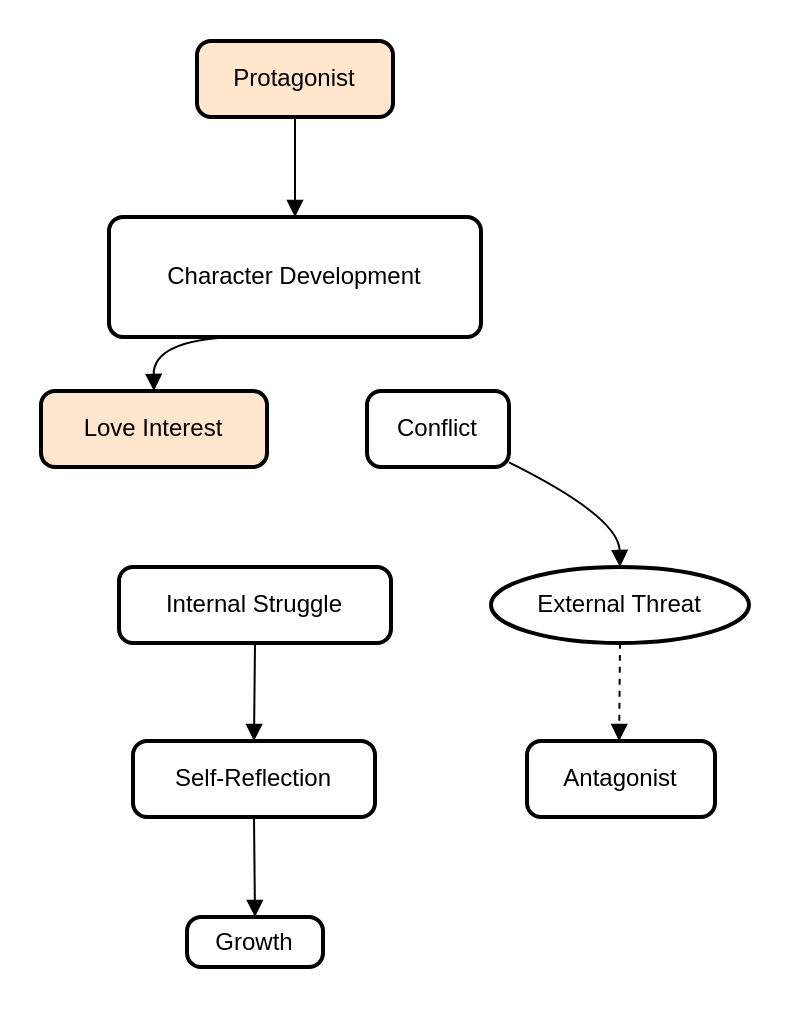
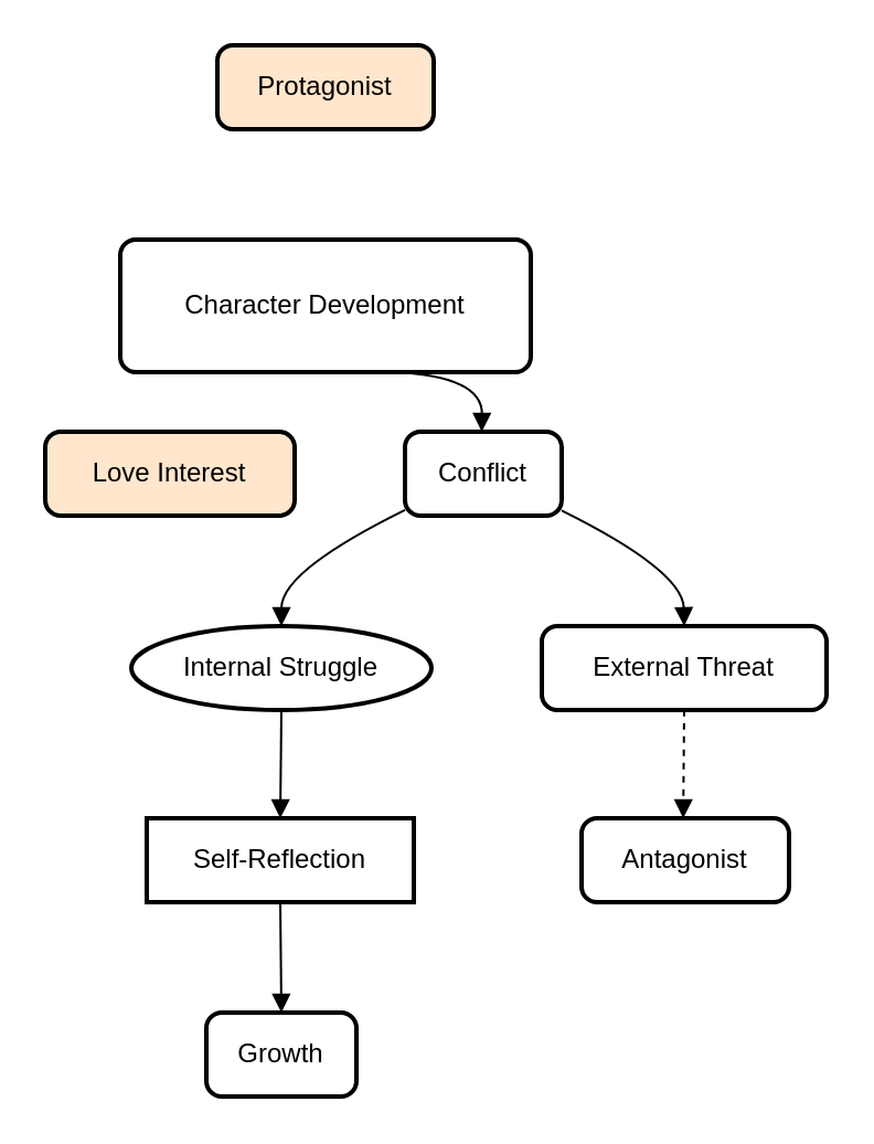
  <mxCell id="0" />
  <mxCell id="1" parent="0" />
  <mxCell id="2" value="Protagonist" style="rounded=1;absoluteArcSize=1;arcSize=14;whiteSpace=wrap;strokeWidth=2;fillColor=#ffe6cc;" vertex="1" parent="1"><mxGeometry x="98" y="20" width="98" height="38" as="geometry" /></mxCell>
  <mxCell id="3" value="Character Development" style="rounded=1;absoluteArcSize=1;arcSize=14;whiteSpace=wrap;strokeWidth=2;" vertex="1" parent="1"><mxGeometry x="54" y="108" width="186" height="60" as="geometry" /></mxCell>
  <mxCell id="4" value="Love Interest" style="rounded=1;absoluteArcSize=1;arcSize=14;whiteSpace=wrap;strokeWidth=2;fillColor=#ffe6cc;" vertex="1" parent="1"><mxGeometry x="20" y="195" width="113" height="38" as="geometry" /></mxCell>
  <mxCell id="5" value="Conflict" style="rounded=1;absoluteArcSize=1;arcSize=14;whiteSpace=wrap;strokeWidth=2;" vertex="1" parent="1"><mxGeometry x="183" y="195" width="71" height="38" as="geometry" /></mxCell>
- <mxCell id="6" value="Internal Struggle" style="rounded=1;absoluteArcSize=1;arcSize=14;whiteSpace=wrap;strokeWidth=2;" vertex="1" parent="1"><mxGeometry x="59" y="283" width="136" height="38" as="geometry" /></mxCell>
- <mxCell id="7" value="External Threat" style="ellipse;absoluteArcSize=1;arcSize=14;whiteSpace=wrap;strokeWidth=2;" vertex="1" parent="1"><mxGeometry x="245" y="283" width="129" height="38" as="geometry" /></mxCell>
- <mxCell id="8" value="Self-Reflection" style="rounded=1;absoluteArcSize=1;arcSize=14;whiteSpace=wrap;strokeWidth=2;" vertex="1" parent="1"><mxGeometry x="66" y="370" width="121" height="38" as="geometry" /></mxCell>
- <mxCell id="9" value="Growth" style="rounded=1;absoluteArcSize=1;arcSize=14;whiteSpace=wrap;strokeWidth=2;" vertex="1" parent="1"><mxGeometry x="93" y="458" width="68" height="25" as="geometry" /></mxCell>
+ <mxCell id="6" value="Internal Struggle" style="ellipse;absoluteArcSize=1;arcSize=14;whiteSpace=wrap;strokeWidth=2;" vertex="1" parent="1"><mxGeometry x="59" y="283" width="136" height="38" as="geometry" /></mxCell>
+ <mxCell id="7" value="External Threat" style="rounded=1;absoluteArcSize=1;arcSize=14;whiteSpace=wrap;strokeWidth=2;" vertex="1" parent="1"><mxGeometry x="245" y="283" width="129" height="38" as="geometry" /></mxCell>
+ <mxCell id="8" value="Self-Reflection" style="absoluteArcSize=1;arcSize=14;whiteSpace=wrap;strokeWidth=2;rounded=0;" vertex="1" parent="1"><mxGeometry x="66" y="370" width="121" height="38" as="geometry" /></mxCell>
+ <mxCell id="9" value="Growth" style="rounded=1;absoluteArcSize=1;arcSize=14;whiteSpace=wrap;strokeWidth=2;" vertex="1" parent="1"><mxGeometry x="93" y="458" width="68" height="38" as="geometry" /></mxCell>
  <mxCell id="10" value="Antagonist" style="rounded=1;absoluteArcSize=1;arcSize=14;whiteSpace=wrap;strokeWidth=2;" vertex="1" parent="1"><mxGeometry x="263" y="370" width="94" height="38" as="geometry" /></mxCell>
- <mxCell id="11" value="" style="curved=1;startArrow=none;endArrow=block;exitX=0.5;exitY=0.99;entryX=0.5;entryY=-0.01;rounded=0;" edge="1" parent="1" source="2" target="3"><mxGeometry relative="1" as="geometry"><Array as="points" /></mxGeometry></mxCell>
- <mxCell id="12" value="" style="curved=1;startArrow=none;endArrow=block;exitX=0.34;exitY=0.97;entryX=0.5;entryY=0;rounded=0;" edge="1" parent="1" source="3" target="4"><mxGeometry relative="1" as="geometry"><Array as="points"><mxPoint x="76" y="170" /></Array></mxGeometry></mxCell>
+ <mxCell id="13" value="" style="curved=1;startArrow=none;endArrow=block;exitX=0.66;exitY=0.97;entryX=0.49;entryY=0;rounded=0;" edge="1" parent="1" source="3" target="5"><mxGeometry relative="1" as="geometry"><Array as="points"><mxPoint x="218" y="170" /></Array></mxGeometry></mxCell>
+ <mxCell id="14" value="" style="curved=1;startArrow=none;endArrow=block;exitX=-0.01;exitY=0.94;entryX=0.5;entryY=-0.01;rounded=0;" edge="1" parent="1" source="5" target="6"><mxGeometry relative="1" as="geometry"><Array as="points"><mxPoint x="127" y="258" /></Array></mxGeometry></mxCell>
  <mxCell id="15" value="" style="curved=1;startArrow=none;endArrow=block;exitX=1;exitY=0.94;entryX=0.5;entryY=-0.01;rounded=0;" edge="1" parent="1" source="5" target="7"><mxGeometry relative="1" as="geometry"><Array as="points"><mxPoint x="309" y="258" /></Array></mxGeometry></mxCell>
  <mxCell id="16" value="" style="curved=1;startArrow=none;endArrow=block;exitX=0.5;exitY=0.97;entryX=0.5;entryY=0;rounded=0;" edge="1" parent="1" source="6" target="8"><mxGeometry relative="1" as="geometry"><Array as="points" /></mxGeometry></mxCell>
  <mxCell id="17" value="" style="curved=1;startArrow=none;endArrow=block;exitX=0.5;exitY=0.99;entryX=0.5;entryY=-0.01;rounded=0;" edge="1" parent="1" source="8" target="9"><mxGeometry relative="1" as="geometry"><Array as="points" /></mxGeometry></mxCell>
  <mxCell id="18" value="" style="curved=1;startArrow=none;endArrow=block;exitX=0.5;exitY=0.97;entryX=0.49;entryY=0;rounded=0;dashed=1;" edge="1" parent="1" source="7" target="10"><mxGeometry relative="1" as="geometry"><Array as="points" /></mxGeometry></mxCell>
